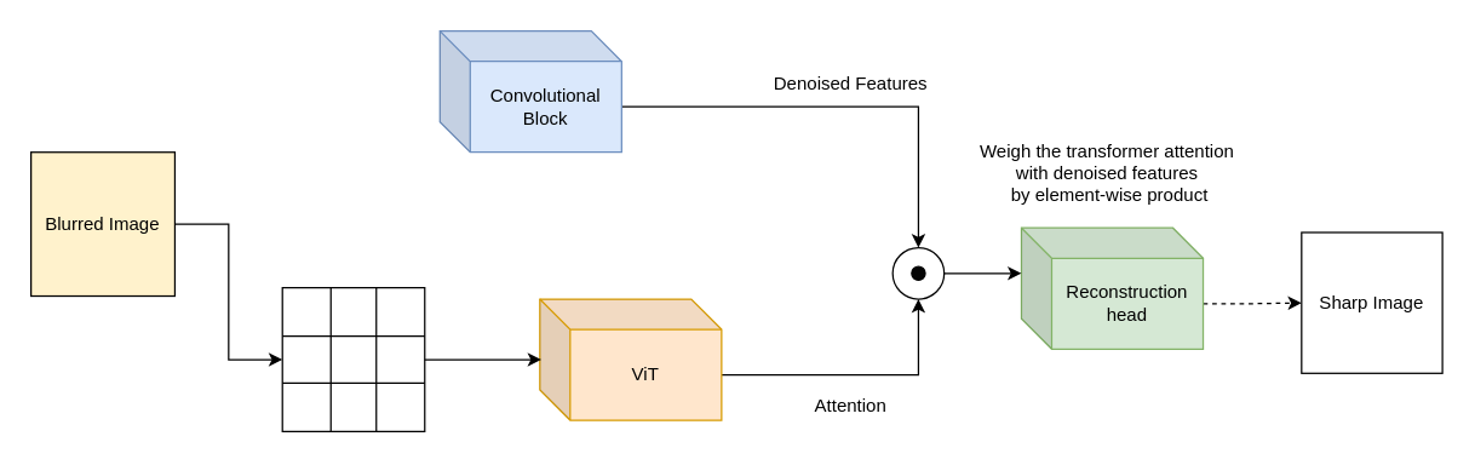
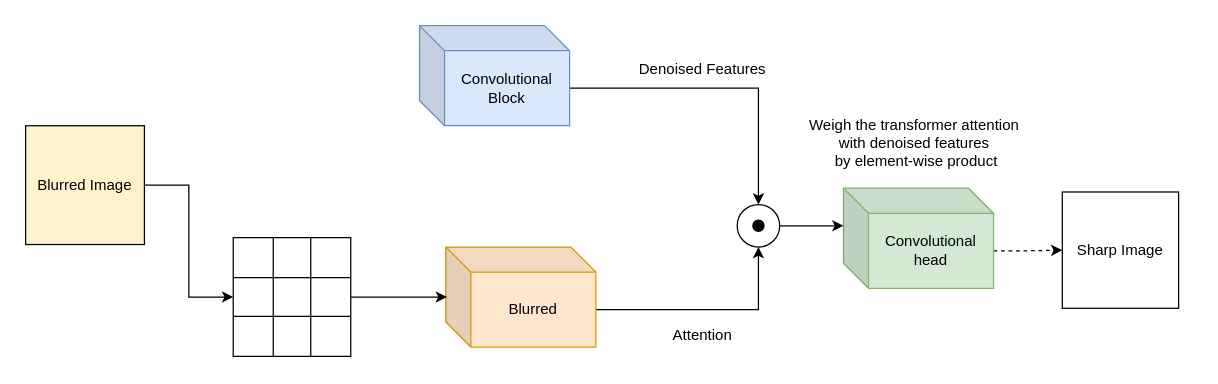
  <mxCell id="0" />
  <mxCell id="1" parent="0" />
  <mxCell id="2" style="edgeStyle=orthogonalEdgeStyle;rounded=0;orthogonalLoop=1;jettySize=auto;html=1;exitX=0;exitY=0;exitDx=120;exitDy=50;exitPerimeter=0;" edge="1" parent="1" source="3" target="8"><mxGeometry relative="1" as="geometry" /></mxCell>
- <mxCell id="3" value="Convolutional Block" style="shape=cube;whiteSpace=wrap;html=1;boundedLbl=1;backgroundOutline=1;darkOpacity=0.05;darkOpacity2=0.1;fillColor=#dae8fc;strokeColor=#6c8ebf;" vertex="1" parent="1"><mxGeometry x="290" y="20" width="120" height="80" as="geometry" /></mxCell>
+ <mxCell id="3" value="Convolutional Block" style="shape=cube;whiteSpace=wrap;html=1;boundedLbl=1;backgroundOutline=1;darkOpacity=0.05;darkOpacity2=0.1;fillColor=#dae8fc;strokeColor=#6c8ebf;" vertex="1" parent="1"><mxGeometry x="335" y="20" width="120" height="80" as="geometry" /></mxCell>
  <mxCell id="4" style="edgeStyle=orthogonalEdgeStyle;rounded=0;orthogonalLoop=1;jettySize=auto;html=1;exitX=0;exitY=0;exitDx=120;exitDy=50;exitPerimeter=0;entryX=0.5;entryY=1;entryDx=0;entryDy=0;" edge="1" parent="1" source="5" target="8"><mxGeometry relative="1" as="geometry" /></mxCell>
- <mxCell id="5" value="ViT" style="shape=cube;whiteSpace=wrap;html=1;boundedLbl=1;backgroundOutline=1;darkOpacity=0.05;darkOpacity2=0.1;fillColor=#ffe6cc;strokeColor=#d79b00;" vertex="1" parent="1"><mxGeometry x="356" y="197" width="120" height="80" as="geometry" /></mxCell>
+ <mxCell id="5" value="Blurred" style="shape=cube;whiteSpace=wrap;html=1;boundedLbl=1;backgroundOutline=1;darkOpacity=0.05;darkOpacity2=0.1;fillColor=#ffe6cc;strokeColor=#d79b00;" vertex="1" parent="1"><mxGeometry x="356" y="197" width="120" height="80" as="geometry" /></mxCell>
  <mxCell id="6" style="edgeStyle=orthogonalEdgeStyle;rounded=0;orthogonalLoop=1;jettySize=auto;html=1;exitX=1;exitY=0.5;exitDx=0;exitDy=0;entryX=0;entryY=0.5;entryDx=0;entryDy=0;" edge="1" parent="1" source="7" target="22"><mxGeometry relative="1" as="geometry"><mxPoint x="186" y="238" as="targetPoint" /></mxGeometry></mxCell>
  <mxCell id="7" value="Blurred Image" style="whiteSpace=wrap;html=1;aspect=fixed;fillColor=#fff2cc;" vertex="1" parent="1"><mxGeometry x="20" y="100" width="95" height="95" as="geometry" /></mxCell>
  <mxCell id="8" value="" style="ellipse;whiteSpace=wrap;html=1;aspect=fixed;" vertex="1" parent="1"><mxGeometry x="589" y="163" width="34" height="34" as="geometry" /></mxCell>
  <mxCell id="9" value="" style="ellipse;whiteSpace=wrap;html=1;aspect=fixed;fillColor=light-dark(#050505, #ededed);" vertex="1" parent="1"><mxGeometry x="601.5" y="175.5" width="9" height="9" as="geometry" /></mxCell>
  <mxCell id="10" style="edgeStyle=orthogonalEdgeStyle;rounded=0;orthogonalLoop=1;jettySize=auto;html=1;exitX=0;exitY=0;exitDx=120;exitDy=50;exitPerimeter=0;entryX=0;entryY=0.5;entryDx=0;entryDy=0;dashed=1;" edge="1" parent="1" source="11" target="13"><mxGeometry relative="1" as="geometry" /></mxCell>
- <mxCell id="11" value="Reconstruction head" style="shape=cube;whiteSpace=wrap;html=1;boundedLbl=1;backgroundOutline=1;darkOpacity=0.05;darkOpacity2=0.1;fillColor=#d5e8d4;strokeColor=#82b366;" vertex="1" parent="1"><mxGeometry x="674" y="150" width="120" height="80" as="geometry" /></mxCell>
+ <mxCell id="11" value="Convolutional head" style="shape=cube;whiteSpace=wrap;html=1;boundedLbl=1;backgroundOutline=1;darkOpacity=0.05;darkOpacity2=0.1;fillColor=#d5e8d4;strokeColor=#82b366;" vertex="1" parent="1"><mxGeometry x="674" y="150" width="120" height="80" as="geometry" /></mxCell>
  <mxCell id="12" style="edgeStyle=orthogonalEdgeStyle;rounded=0;orthogonalLoop=1;jettySize=auto;html=1;exitX=1;exitY=0.5;exitDx=0;exitDy=0;entryX=0;entryY=0;entryDx=0;entryDy=30;entryPerimeter=0;" edge="1" parent="1" source="8" target="11"><mxGeometry relative="1" as="geometry" /></mxCell>
- <mxCell id="13" value="Sharp Image" style="whiteSpace=wrap;html=1;aspect=fixed;" vertex="1" parent="1"><mxGeometry x="859" y="153" width="93" height="93" as="geometry" /></mxCell>
+ <mxCell id="13" value="Sharp Image" style="whiteSpace=wrap;html=1;aspect=fixed;" vertex="1" parent="1"><mxGeometry x="849" y="153" width="93" height="93" as="geometry" /></mxCell>
  <mxCell id="14" value="Denoised Features" style="text;html=1;align=center;verticalAlign=middle;resizable=0;points=[];autosize=1;strokeColor=none;fillColor=none;" vertex="1" parent="1"><mxGeometry x="501" y="42" width="119" height="26" as="geometry" /></mxCell>
  <mxCell id="15" value="Attention" style="text;html=1;align=center;verticalAlign=middle;resizable=0;points=[];autosize=1;strokeColor=none;fillColor=none;" vertex="1" parent="1"><mxGeometry x="528" y="255" width="65" height="26" as="geometry" /></mxCell>
  <mxCell id="16" value="Weigh the transformer attention&amp;nbsp;&lt;div&gt;with&amp;nbsp;&lt;span style=&quot;background-color: transparent; color: light-dark(rgb(0, 0, 0), rgb(255, 255, 255));&quot;&gt;denoised features&amp;nbsp;&lt;/span&gt;&lt;/div&gt;&lt;div&gt;&lt;span style=&quot;background-color: transparent; color: light-dark(rgb(0, 0, 0), rgb(255, 255, 255));&quot;&gt;by element-wise product&lt;/span&gt;&lt;/div&gt;" style="text;html=1;align=center;verticalAlign=middle;resizable=0;points=[];autosize=1;strokeColor=none;fillColor=none;" vertex="1" parent="1"><mxGeometry x="637" y="86" width="189" height="55" as="geometry" /></mxCell>
  <mxCell id="17" value="" style="shape=table;startSize=0;container=1;collapsible=0;childLayout=tableLayout;fontSize=16;" vertex="1" parent="1"><mxGeometry x="186" y="189.5" width="94" height="95" as="geometry" /></mxCell>
  <mxCell id="18" value="" style="shape=tableRow;horizontal=0;startSize=0;swimlaneHead=0;swimlaneBody=0;strokeColor=inherit;top=0;left=0;bottom=0;right=0;collapsible=0;dropTarget=0;fillColor=none;points=[[0,0.5],[1,0.5]];portConstraint=eastwest;fontSize=16;" vertex="1" parent="17"><mxGeometry width="94" height="32" as="geometry" /></mxCell>
  <mxCell id="19" value="" style="shape=partialRectangle;html=1;whiteSpace=wrap;connectable=0;strokeColor=inherit;overflow=hidden;fillColor=none;top=0;left=0;bottom=0;right=0;pointerEvents=1;fontSize=16;" vertex="1" parent="18"><mxGeometry width="32" height="32" as="geometry"><mxRectangle width="32" height="32" as="alternateBounds" /></mxGeometry></mxCell>
  <mxCell id="20" value="" style="shape=partialRectangle;html=1;whiteSpace=wrap;connectable=0;strokeColor=inherit;overflow=hidden;fillColor=none;top=0;left=0;bottom=0;right=0;pointerEvents=1;fontSize=16;" vertex="1" parent="18"><mxGeometry x="32" width="30" height="32" as="geometry"><mxRectangle width="30" height="32" as="alternateBounds" /></mxGeometry></mxCell>
  <mxCell id="21" value="" style="shape=partialRectangle;html=1;whiteSpace=wrap;connectable=0;strokeColor=inherit;overflow=hidden;fillColor=none;top=0;left=0;bottom=0;right=0;pointerEvents=1;fontSize=16;" vertex="1" parent="18"><mxGeometry x="62" width="32" height="32" as="geometry"><mxRectangle width="32" height="32" as="alternateBounds" /></mxGeometry></mxCell>
  <mxCell id="22" value="" style="shape=tableRow;horizontal=0;startSize=0;swimlaneHead=0;swimlaneBody=0;strokeColor=inherit;top=0;left=0;bottom=0;right=0;collapsible=0;dropTarget=0;fillColor=none;points=[[0,0.5],[1,0.5]];portConstraint=eastwest;fontSize=16;" vertex="1" parent="17"><mxGeometry y="32" width="94" height="31" as="geometry" /></mxCell>
  <mxCell id="23" value="" style="shape=partialRectangle;html=1;whiteSpace=wrap;connectable=0;strokeColor=inherit;overflow=hidden;fillColor=none;top=0;left=0;bottom=0;right=0;pointerEvents=1;fontSize=16;" vertex="1" parent="22"><mxGeometry width="32" height="31" as="geometry"><mxRectangle width="32" height="31" as="alternateBounds" /></mxGeometry></mxCell>
  <mxCell id="24" value="" style="shape=partialRectangle;html=1;whiteSpace=wrap;connectable=0;strokeColor=inherit;overflow=hidden;fillColor=none;top=0;left=0;bottom=0;right=0;pointerEvents=1;fontSize=16;" vertex="1" parent="22"><mxGeometry x="32" width="30" height="31" as="geometry"><mxRectangle width="30" height="31" as="alternateBounds" /></mxGeometry></mxCell>
  <mxCell id="25" value="" style="shape=partialRectangle;html=1;whiteSpace=wrap;connectable=0;strokeColor=inherit;overflow=hidden;fillColor=none;top=0;left=0;bottom=0;right=0;pointerEvents=1;fontSize=16;" vertex="1" parent="22"><mxGeometry x="62" width="32" height="31" as="geometry"><mxRectangle width="32" height="31" as="alternateBounds" /></mxGeometry></mxCell>
  <mxCell id="26" value="" style="shape=tableRow;horizontal=0;startSize=0;swimlaneHead=0;swimlaneBody=0;strokeColor=inherit;top=0;left=0;bottom=0;right=0;collapsible=0;dropTarget=0;fillColor=none;points=[[0,0.5],[1,0.5]];portConstraint=eastwest;fontSize=16;" vertex="1" parent="17"><mxGeometry y="63" width="94" height="32" as="geometry" /></mxCell>
  <mxCell id="27" value="" style="shape=partialRectangle;html=1;whiteSpace=wrap;connectable=0;strokeColor=inherit;overflow=hidden;fillColor=none;top=0;left=0;bottom=0;right=0;pointerEvents=1;fontSize=16;" vertex="1" parent="26"><mxGeometry width="32" height="32" as="geometry"><mxRectangle width="32" height="32" as="alternateBounds" /></mxGeometry></mxCell>
  <mxCell id="28" value="" style="shape=partialRectangle;html=1;whiteSpace=wrap;connectable=0;strokeColor=inherit;overflow=hidden;fillColor=none;top=0;left=0;bottom=0;right=0;pointerEvents=1;fontSize=16;" vertex="1" parent="26"><mxGeometry x="32" width="30" height="32" as="geometry"><mxRectangle width="30" height="32" as="alternateBounds" /></mxGeometry></mxCell>
  <mxCell id="29" value="" style="shape=partialRectangle;html=1;whiteSpace=wrap;connectable=0;strokeColor=inherit;overflow=hidden;fillColor=none;top=0;left=0;bottom=0;right=0;pointerEvents=1;fontSize=16;" vertex="1" parent="26"><mxGeometry x="62" width="32" height="32" as="geometry"><mxRectangle width="32" height="32" as="alternateBounds" /></mxGeometry></mxCell>
  <mxCell id="30" style="edgeStyle=orthogonalEdgeStyle;rounded=0;orthogonalLoop=1;jettySize=auto;html=1;exitX=1;exitY=0.5;exitDx=0;exitDy=0;entryX=0.008;entryY=0.5;entryDx=0;entryDy=0;entryPerimeter=0;" edge="1" parent="1" source="22" target="5"><mxGeometry relative="1" as="geometry" /></mxCell>
